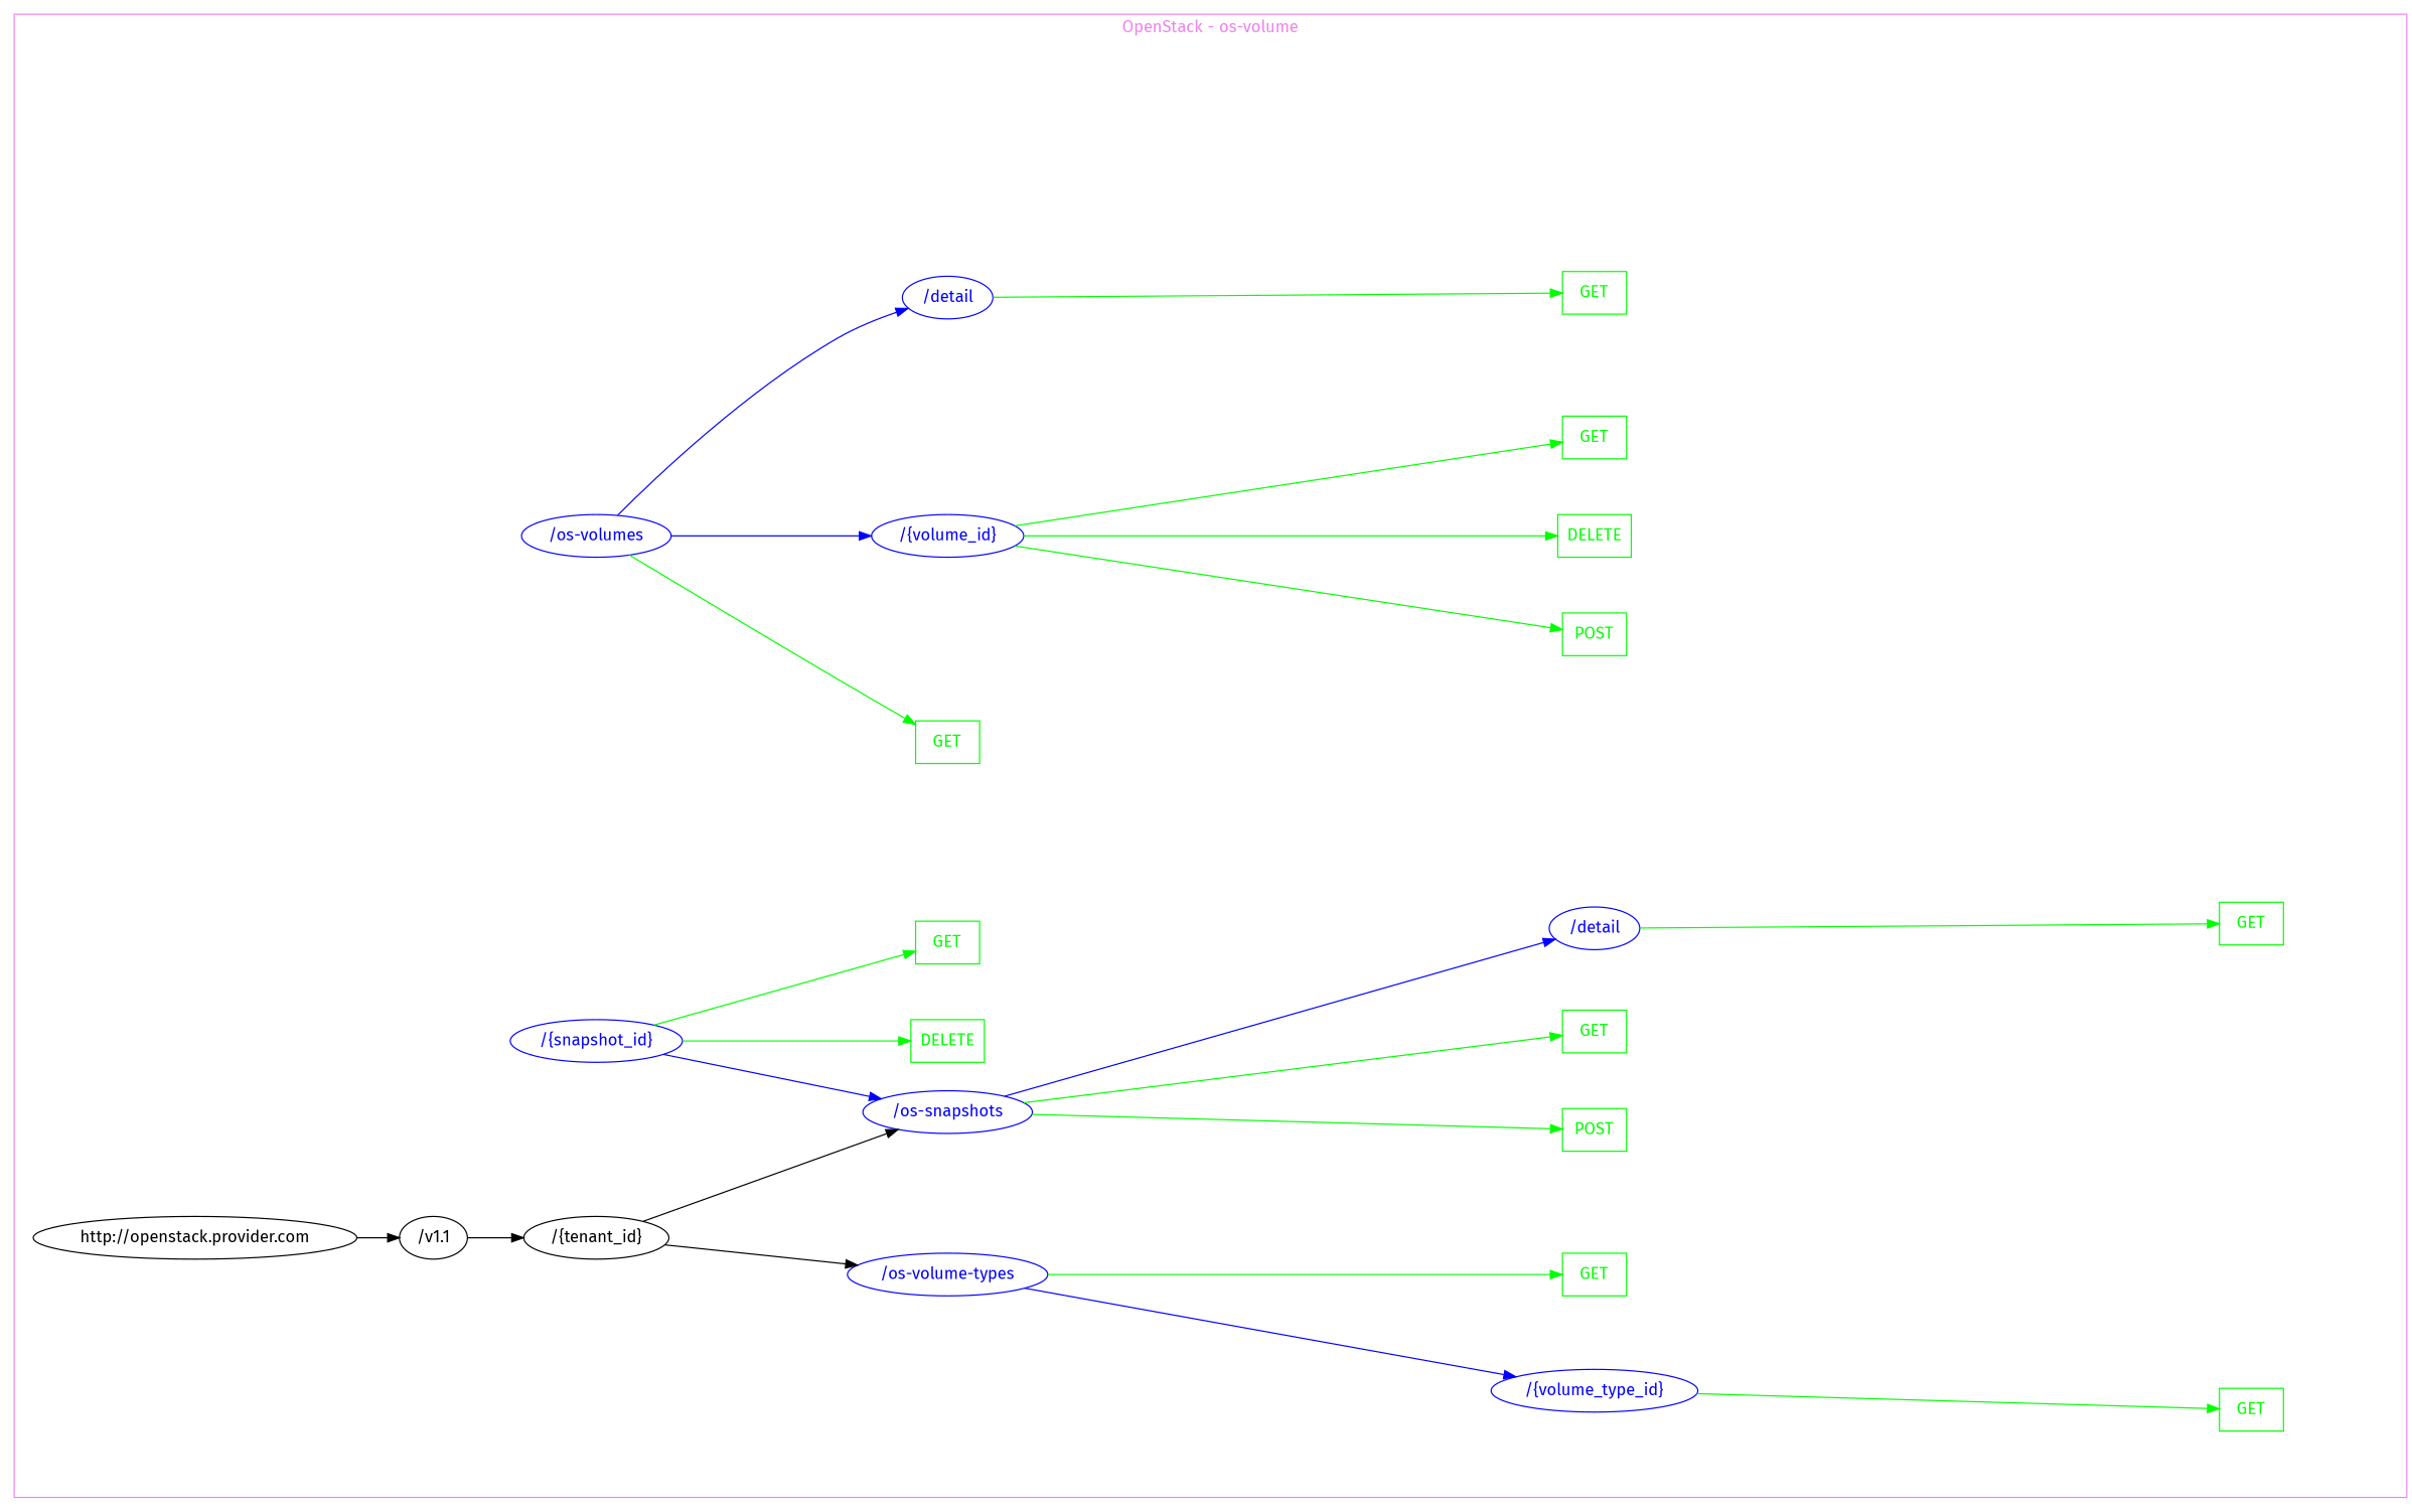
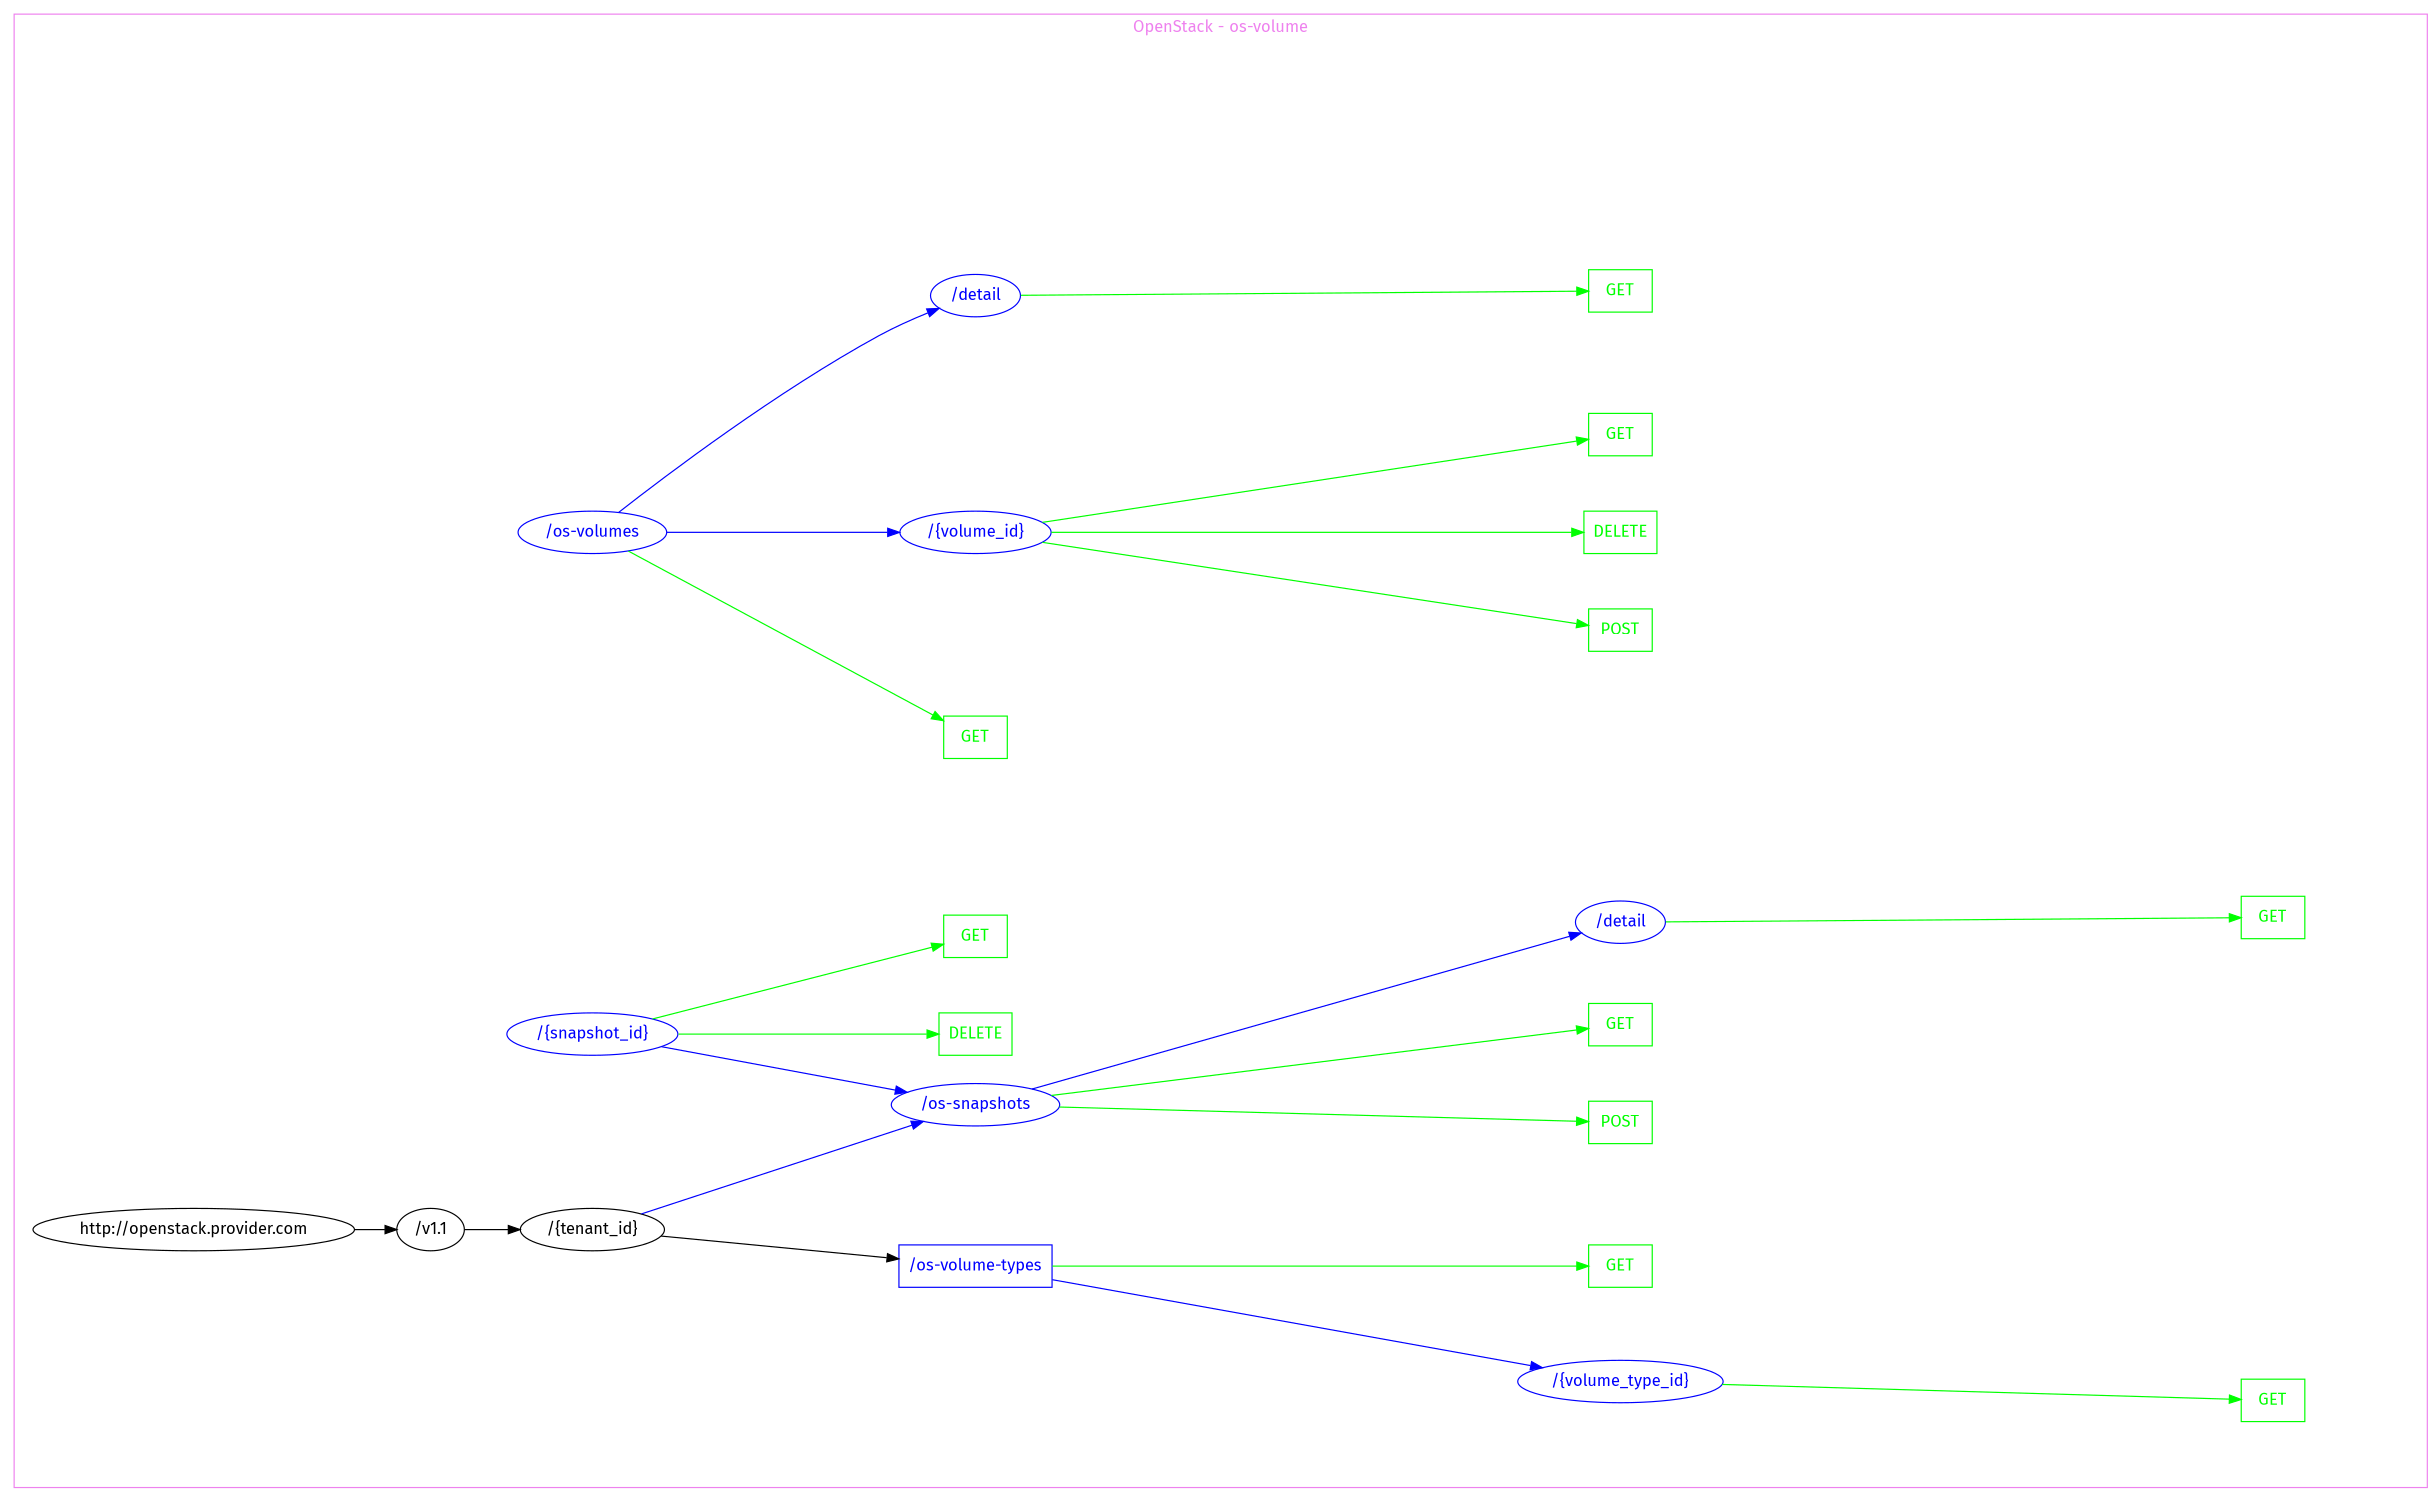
  digraph {
    fontname="Fira Sans"
    rankdir=LR
    node [color=green fontcolor=green fontname="Fira Sans" shape=box]
    edge [color=green fontcolor=green fontname="Fira Sans"]
    n1 [label=POST]
    n2 [label=GET]
    n3 [label=GET]
    n4 [color=blue fontcolor=blue label="/detail" shape=ellipse]
    n5 [label=DELETE]
    n6 [label=GET]
    n7 [color=blue fontcolor=blue label="/{snapshot_id}" shape=ellipse]
    n8 [color=blue fontcolor=blue label="/os-snapshots" shape=ellipse]
    n9 [label=GET]
    n10 [label=POST]
    n11 [label=DELETE]
    n12 [label=GET]
    n13 [color=blue fontcolor=blue label="/{volume_id}" shape=ellipse]
    n14 [label=GET]
    n15 [color=blue fontcolor=blue label="/detail" shape=ellipse]
    n16 [color=blue fontcolor=blue label="/os-volumes" shape=ellipse]
    n17 [label=GET]
    n18 [color=blue fontcolor=blue label="/{volume_type_id}" shape=ellipse]
    n19 [label=GET]
-   n20 [color=blue fontcolor=blue label="/os-volume-types" shape=ellipse]
+   n20 [color=blue fontcolor=blue label="/os-volume-types"]
    n21 [color=black fontcolor=black label="/{tenant_id}" shape=ellipse]
    n22 [color=black fontcolor=black label="/v1.1" shape=ellipse]
    n23 [color=black fontcolor=black label="http://openstack.provider.com" shape=ellipse]
    subgraph cluster_1 {
      color=violet
      fontcolor=violet
      label="OpenStack - os-volume"
      subgraph cluster_2 {
        color=white
        fontcolor=white
        label="OpenStack - os-volume"
        n23
        subgraph cluster_3 {
          color=white
          fontcolor=white
          label="OpenStack - os-volume"
          n22
          subgraph cluster_4 {
            color=white
            fontcolor=white
            label="OpenStack - os-volume"
            n21
            subgraph cluster_5 {
              color=white
              fontcolor=white
              label="OpenStack - os-volume"
              n8
              subgraph cluster_6 {
                color=white
                fontcolor=white
                label="OpenStack - os-volume"
                n1
              }
              subgraph cluster_7 {
                color=white
                fontcolor=white
                label="OpenStack - os-volume"
                n2
              }
              subgraph cluster_8 {
                color=white
                fontcolor=white
                label="OpenStack - os-volume"
                n4
                subgraph cluster_9 {
                  color=white
                  fontcolor=white
                  label="OpenStack - os-volume"
                  n3
                }
              }
              subgraph cluster_10 {
                color=white
                fontcolor=white
                label="OpenStack - os-volume"
                n7
                subgraph cluster_11 {
                  color=white
                  fontcolor=white
                  label="OpenStack - os-volume"
                  n5
                }
                subgraph cluster_12 {
                  color=white
                  fontcolor=white
                  label="OpenStack - os-volume"
                  n6
                }
              }
            }
            subgraph cluster_13 {
              color=white
              fontcolor=white
              label="OpenStack - os-volume"
              n16
              subgraph cluster_14 {
                color=white
                fontcolor=white
                label="OpenStack - os-volume"
                n9
              }
              subgraph cluster_15 {
                color=white
                fontcolor=white
                label="OpenStack - os-volume"
                n13
                subgraph cluster_16 {
                  color=white
                  fontcolor=white
                  label="OpenStack - os-volume"
                  n10
                }
                subgraph cluster_17 {
                  color=white
                  fontcolor=white
                  label="OpenStack - os-volume"
                  n11
                }
                subgraph cluster_18 {
                  color=white
                  fontcolor=white
                  label="OpenStack - os-volume"
                  n12
                }
              }
              subgraph cluster_19 {
                color=white
                fontcolor=white
                label="OpenStack - os-volume"
                n15
                subgraph cluster_20 {
                  color=white
                  fontcolor=white
                  label="OpenStack - os-volume"
                  n14
                }
              }
            }
            subgraph cluster_21 {
              color=white
              fontcolor=white
              label="OpenStack - os-volume"
              n20
              subgraph cluster_22 {
                color=white
                fontcolor=white
                label="OpenStack - os-volume"
                n18
                subgraph cluster_23 {
                  color=white
                  fontcolor=white
                  label="OpenStack - os-volume"
                  n17
                }
              }
              subgraph cluster_24 {
                color=white
                fontcolor=white
                label="OpenStack - os-volume"
                n19
              }
            }
          }
        }
      }
    }
    n4 -> n3
    n7 -> n5
    n7 -> n6
    n7 -> n8 [color=blue fontcolor=blue]
    n8 -> n1
    n8 -> n2
    n8 -> n4 [color=blue fontcolor=blue]
    n13 -> n10
    n13 -> n11
    n13 -> n12
    n15 -> n14
    n16 -> n9
    n16 -> n13 [color=blue fontcolor=blue]
    n16 -> n15 [color=blue fontcolor=blue]
    n18 -> n17
    n20 -> n18 [color=blue fontcolor=blue]
    n20 -> n19
-   n21 -> n8 [color=black fontcolor=blue]
+   n21 -> n8 [color=blue fontcolor=blue]
    n21 -> n20 [color=black fontcolor=blue]
    n22 -> n21 [color=black fontcolor=black]
    n23 -> n22 [color=black fontcolor=black]
  }
